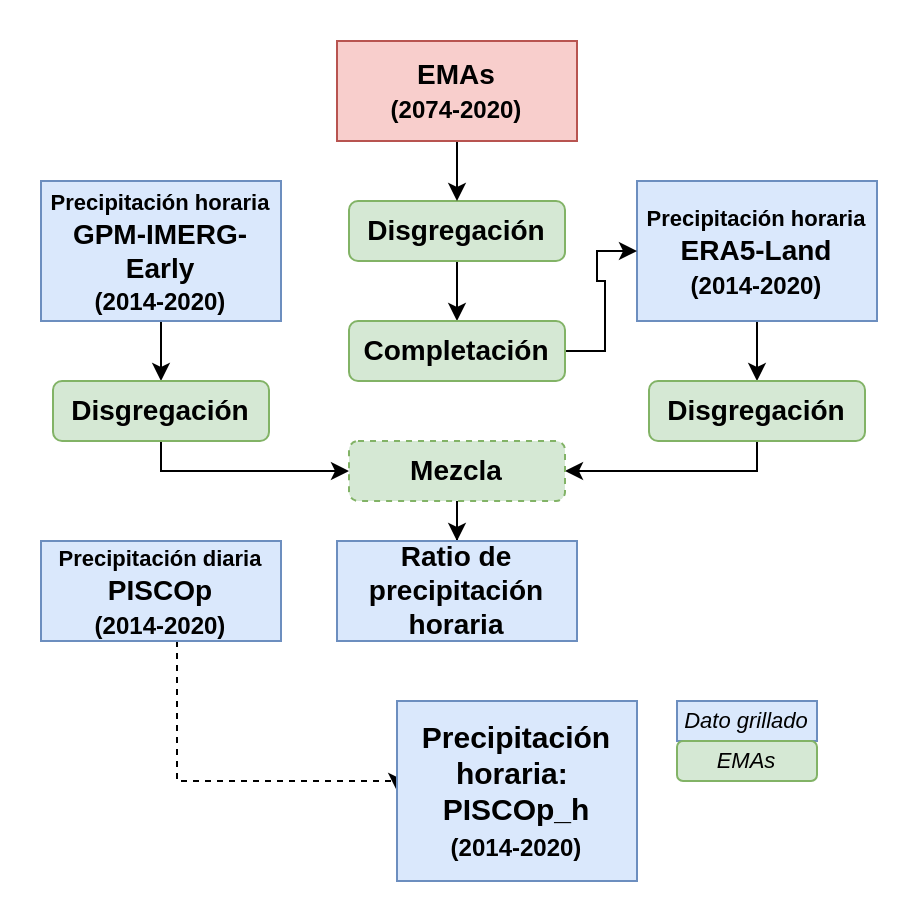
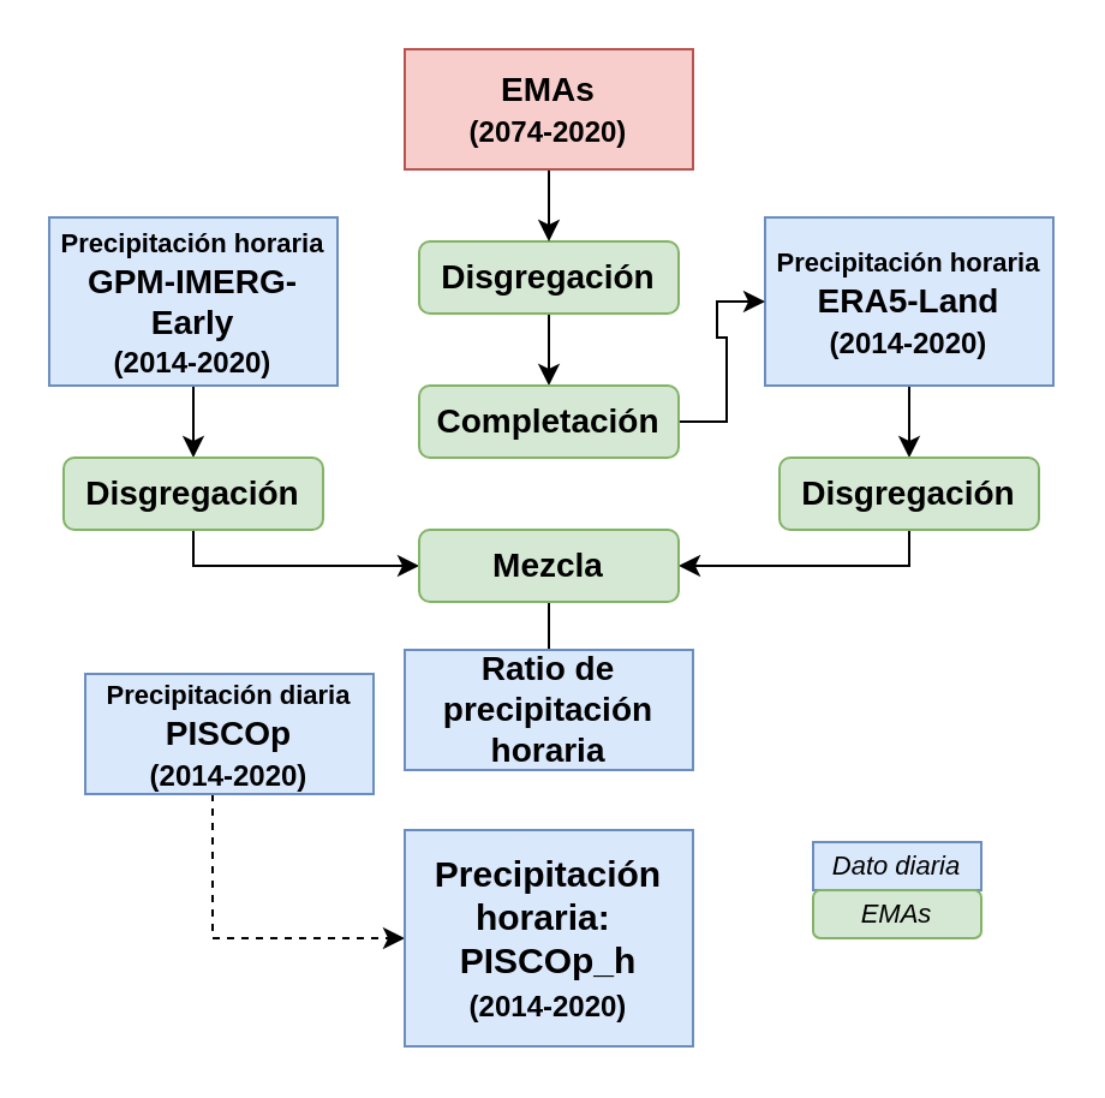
  <mxCell id="0" />
  <mxCell id="1" parent="0" />
  <mxCell id="2" style="edgeStyle=orthogonalEdgeStyle;rounded=0;orthogonalLoop=1;jettySize=auto;html=1;fontSize=14;" edge="1" parent="1" source="3" target="11"><mxGeometry relative="1" as="geometry" /></mxCell>
  <mxCell id="3" value="Disgregación" style="rounded=1;whiteSpace=wrap;html=1;fontStyle=1;fontSize=14;fillColor=#d5e8d4;strokeColor=#82b366;" vertex="1" parent="1"><mxGeometry x="174" y="100" width="108" height="30" as="geometry" /></mxCell>
  <mxCell id="4" style="edgeStyle=orthogonalEdgeStyle;rounded=0;orthogonalLoop=1;jettySize=auto;html=1;fontSize=14;" edge="1" parent="1" source="5" target="3"><mxGeometry relative="1" as="geometry" /></mxCell>
  <mxCell id="5" value="EMAs&lt;br&gt;&lt;span style=&quot;font-size: 12px&quot;&gt;(2074-2020)&lt;/span&gt;" style="rounded=0;whiteSpace=wrap;html=1;fontStyle=1;fontSize=14;fillColor=#f8cecc;strokeColor=#b85450;" vertex="1" parent="1"><mxGeometry x="168" y="20" width="120" height="50" as="geometry" /></mxCell>
  <mxCell id="6" style="edgeStyle=orthogonalEdgeStyle;rounded=0;orthogonalLoop=1;jettySize=auto;html=1;entryX=0.5;entryY=0;entryDx=0;entryDy=0;fontSize=14;" edge="1" parent="1" source="7" target="15"><mxGeometry relative="1" as="geometry" /></mxCell>
  <mxCell id="7" value="&lt;span style=&quot;font-size: 11px&quot;&gt;Precipitación horaria&lt;/span&gt;&lt;br&gt;ERA5-Land&lt;br&gt;&lt;span style=&quot;font-size: 12px&quot;&gt;(2014-2020)&lt;/span&gt;" style="rounded=0;whiteSpace=wrap;html=1;fontStyle=1;fontSize=14;fillColor=#dae8fc;strokeColor=#6c8ebf;" vertex="1" parent="1"><mxGeometry x="318" y="90" width="120" height="70" as="geometry" /></mxCell>
  <mxCell id="8" style="edgeStyle=orthogonalEdgeStyle;rounded=0;orthogonalLoop=1;jettySize=auto;html=1;entryX=0.5;entryY=0;entryDx=0;entryDy=0;fontSize=14;" edge="1" parent="1" source="9" target="13"><mxGeometry relative="1" as="geometry" /></mxCell>
  <mxCell id="9" value="&lt;font style=&quot;font-size: 11px&quot;&gt;Precipitación horaria&lt;/font&gt;&lt;br&gt;GPM-IMERG-Early&lt;br&gt;&lt;span style=&quot;font-size: 12px&quot;&gt;(2014-2020)&lt;/span&gt;" style="rounded=0;whiteSpace=wrap;html=1;fontStyle=1;fontSize=14;fillColor=#dae8fc;strokeColor=#6c8ebf;" vertex="1" parent="1"><mxGeometry x="20" y="90" width="120" height="70" as="geometry" /></mxCell>
  <mxCell id="10" style="edgeStyle=orthogonalEdgeStyle;rounded=0;orthogonalLoop=1;jettySize=auto;html=1;fontSize=14;" edge="1" parent="1" source="11" target="7"><mxGeometry relative="1" as="geometry" /></mxCell>
  <mxCell id="11" value="Completación" style="rounded=1;whiteSpace=wrap;html=1;fontStyle=1;fontSize=14;fillColor=#d5e8d4;strokeColor=#82b366;" vertex="1" parent="1"><mxGeometry x="174" y="160" width="108" height="30" as="geometry" /></mxCell>
  <mxCell id="12" style="edgeStyle=orthogonalEdgeStyle;rounded=0;orthogonalLoop=1;jettySize=auto;html=1;fontSize=14;" edge="1" parent="1" source="13" target="17"><mxGeometry relative="1" as="geometry"><Array as="points"><mxPoint x="80" y="235" /></Array></mxGeometry></mxCell>
  <mxCell id="13" value="Disgregación" style="rounded=1;whiteSpace=wrap;html=1;fontStyle=1;fontSize=14;fillColor=#d5e8d4;strokeColor=#82b366;" vertex="1" parent="1"><mxGeometry x="26" y="190" width="108" height="30" as="geometry" /></mxCell>
  <mxCell id="14" style="edgeStyle=orthogonalEdgeStyle;rounded=0;orthogonalLoop=1;jettySize=auto;html=1;entryX=1;entryY=0.5;entryDx=0;entryDy=0;fontSize=14;" edge="1" parent="1" source="15" target="17"><mxGeometry relative="1" as="geometry"><Array as="points"><mxPoint x="378" y="235" /></Array></mxGeometry></mxCell>
  <mxCell id="15" value="Disgregación" style="rounded=1;whiteSpace=wrap;html=1;fontStyle=1;fontSize=14;fillColor=#d5e8d4;strokeColor=#82b366;" vertex="1" parent="1"><mxGeometry x="324" y="190" width="108" height="30" as="geometry" /></mxCell>
- <mxCell id="16" style="edgeStyle=orthogonalEdgeStyle;rounded=0;orthogonalLoop=1;jettySize=auto;html=1;entryX=0.5;entryY=0;entryDx=0;entryDy=0;fontSize=14;" edge="1" parent="1" source="17" target="18"><mxGeometry relative="1" as="geometry" /></mxCell>
- <mxCell id="17" value="Mezcla" style="rounded=1;whiteSpace=wrap;html=1;fontStyle=1;fontSize=14;fillColor=#d5e8d4;strokeColor=#82b366;dashed=1;" vertex="1" parent="1"><mxGeometry x="174" y="220" width="108" height="30" as="geometry" /></mxCell>
+ <mxCell id="16" style="edgeStyle=orthogonalEdgeStyle;rounded=0;orthogonalLoop=1;jettySize=auto;html=1;entryX=0.5;entryY=0;entryDx=0;entryDy=0;fontSize=14;endArrow=none;" edge="1" parent="1" source="17" target="18"><mxGeometry relative="1" as="geometry" /></mxCell>
+ <mxCell id="17" value="Mezcla" style="rounded=1;whiteSpace=wrap;html=1;fontStyle=1;fontSize=14;fillColor=#d5e8d4;strokeColor=#82b366;" vertex="1" parent="1"><mxGeometry x="174" y="220" width="108" height="30" as="geometry" /></mxCell>
  <mxCell id="18" value="Ratio de precipitación horaria" style="rounded=0;whiteSpace=wrap;html=1;fontStyle=1;fontSize=14;fillColor=#dae8fc;strokeColor=#6c8ebf;" vertex="1" parent="1"><mxGeometry x="168" y="270" width="120" height="50" as="geometry" /></mxCell>
  <mxCell id="19" style="edgeStyle=orthogonalEdgeStyle;rounded=0;orthogonalLoop=1;jettySize=auto;html=1;entryX=0;entryY=0.5;entryDx=0;entryDy=0;fontSize=15;dashed=1;" edge="1" parent="1" source="20" target="21"><mxGeometry relative="1" as="geometry"><Array as="points"><mxPoint x="88" y="390" /></Array></mxGeometry></mxCell>
- <mxCell id="20" value="&lt;font style=&quot;font-size: 11px&quot;&gt;Precipitación diaria&lt;/font&gt;&lt;br&gt;PISCOp&lt;br&gt;&lt;font style=&quot;font-size: 12px&quot;&gt;(2014-2020)&lt;/font&gt;" style="rounded=0;whiteSpace=wrap;html=1;fontStyle=1;fontSize=14;fillColor=#dae8fc;strokeColor=#6c8ebf;" vertex="1" parent="1"><mxGeometry x="20" y="270" width="120" height="50" as="geometry" /></mxCell>
- <mxCell id="21" value="Precipitación horaria:&amp;nbsp;&lt;br style=&quot;font-size: 15px&quot;&gt;PISCOp_h&lt;br style=&quot;font-size: 15px&quot;&gt;&lt;font style=&quot;font-size: 12px&quot;&gt;(2014-2020)&lt;/font&gt;" style="rounded=0;whiteSpace=wrap;html=1;fontStyle=1;fontSize=15;fillColor=#dae8fc;strokeColor=#6c8ebf;" vertex="1" parent="1"><mxGeometry x="198" y="350" width="120" height="90" as="geometry" /></mxCell>
- <mxCell id="22" value="Dato grillado" style="rounded=0;whiteSpace=wrap;html=1;fontSize=11;fillColor=#dae8fc;strokeColor=#6c8ebf;fontStyle=2" vertex="1" parent="1"><mxGeometry x="338" y="350" width="70" height="20" as="geometry" /></mxCell>
+ <mxCell id="20" value="&lt;font style=&quot;font-size: 11px&quot;&gt;Precipitación diaria&lt;/font&gt;&lt;br&gt;PISCOp&lt;br&gt;&lt;font style=&quot;font-size: 12px&quot;&gt;(2014-2020)&lt;/font&gt;" style="rounded=0;whiteSpace=wrap;html=1;fontStyle=1;fontSize=14;fillColor=#dae8fc;strokeColor=#6c8ebf;" vertex="1" parent="1"><mxGeometry x="35" y="280" width="120" height="50" as="geometry" /></mxCell>
+ <mxCell id="21" value="Precipitación horaria:&amp;nbsp;&lt;br style=&quot;font-size: 15px&quot;&gt;PISCOp_h&lt;br style=&quot;font-size: 15px&quot;&gt;&lt;font style=&quot;font-size: 12px&quot;&gt;(2014-2020)&lt;/font&gt;" style="rounded=0;whiteSpace=wrap;html=1;fontStyle=1;fontSize=15;fillColor=#dae8fc;strokeColor=#6c8ebf;" vertex="1" parent="1"><mxGeometry x="168" y="345" width="120" height="90" as="geometry" /></mxCell>
+ <mxCell id="22" value="Dato diaria" style="rounded=0;whiteSpace=wrap;html=1;fontSize=11;fillColor=#dae8fc;strokeColor=#6c8ebf;fontStyle=2" vertex="1" parent="1"><mxGeometry x="338" y="350" width="70" height="20" as="geometry" /></mxCell>
  <mxCell id="23" value="EMAs" style="rounded=1;whiteSpace=wrap;html=1;fontSize=11;fillColor=#d5e8d4;strokeColor=#82b366;fontStyle=2" vertex="1" parent="1"><mxGeometry x="338" y="370" width="70" height="20" as="geometry" /></mxCell>
